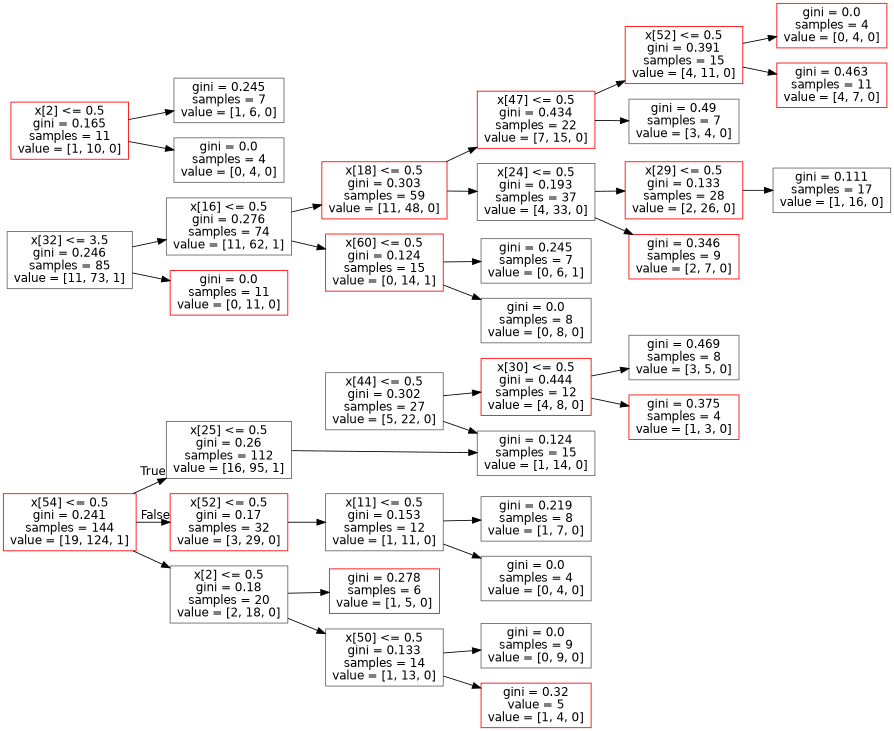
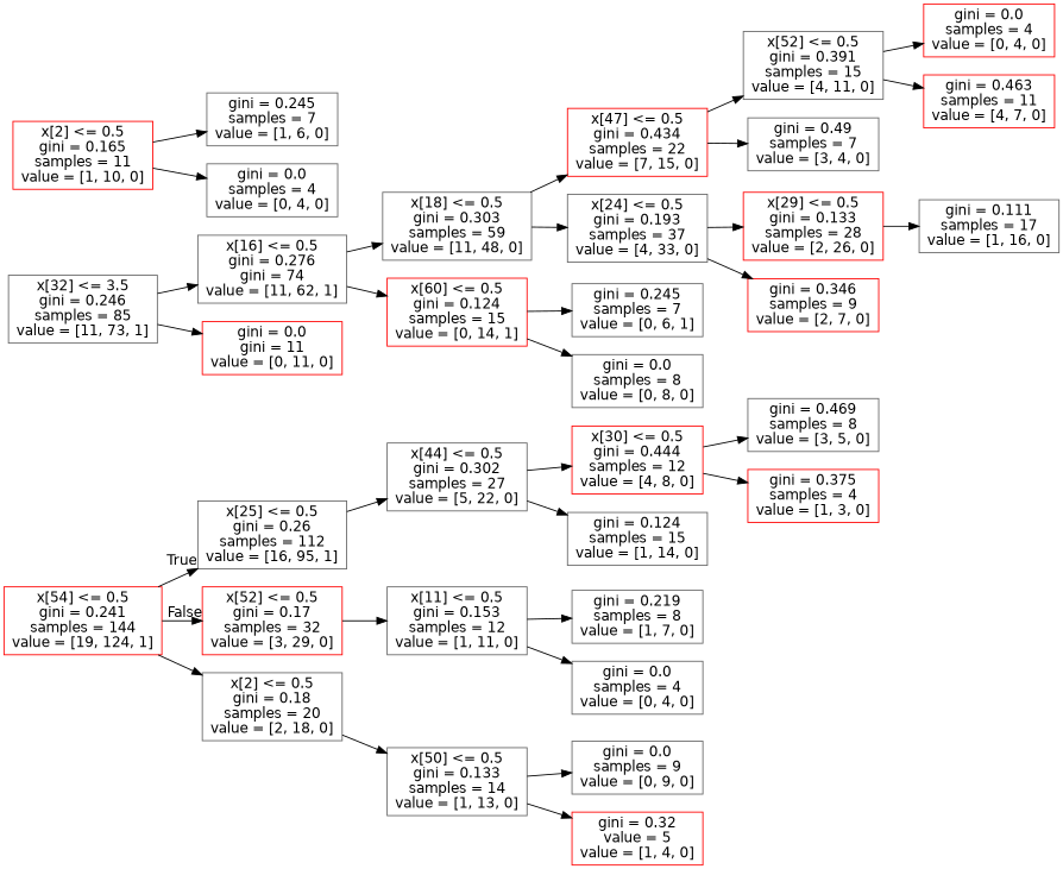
  digraph {
    rankdir=LR
    node [color=gray40 fontname=helvetica shape=box]
    edge [fontname=helvetica]
    n1 [color=red label="x[54] <= 0.5\ngini = 0.241\nsamples = 144\nvalue = [19, 124, 1]"]
    n2 [label="x[25] <= 0.5\ngini = 0.26\nsamples = 112\nvalue = [16, 95, 1]"]
    n3 [color=red label="x[52] <= 0.5\ngini = 0.17\nsamples = 32\nvalue = [3, 29, 0]"]
    n4 [label="x[2] <= 0.5\ngini = 0.18\nsamples = 20\nvalue = [2, 18, 0]"]
    n5 [label="x[44] <= 0.5\ngini = 0.302\nsamples = 27\nvalue = [5, 22, 0]"]
    n6 [label="x[11] <= 0.5\ngini = 0.153\nsamples = 12\nvalue = [1, 11, 0]"]
    n7 [label="x[32] <= 3.5\ngini = 0.246\nsamples = 85\nvalue = [11, 73, 1]"]
-   n8 [label="x[16] <= 0.5\ngini = 0.276\nsamples = 74\nvalue = [11, 62, 1]"]
-   n9 [color=red label="gini = 0.0\nsamples = 11\nvalue = [0, 11, 0]"]
+   n8 [label="x[16] <= 0.5\ngini = 0.276\ngini = 74\nvalue = [11, 62, 1]"]
+   n9 [color=red label="gini = 0.0\ngini = 11\nvalue = [0, 11, 0]"]
    n10 [color=red label="x[30] <= 0.5\ngini = 0.444\nsamples = 12\nvalue = [4, 8, 0]"]
    n11 [label="gini = 0.124\nsamples = 15\nvalue = [1, 14, 0]"]
-   n12 [color=red label="x[18] <= 0.5\ngini = 0.303\nsamples = 59\nvalue = [11, 48, 0]"]
+   n12 [label="x[18] <= 0.5\ngini = 0.303\nsamples = 59\nvalue = [11, 48, 0]"]
    n13 [color=red label="x[60] <= 0.5\ngini = 0.124\nsamples = 15\nvalue = [0, 14, 1]"]
    n14 [color=red label="x[47] <= 0.5\ngini = 0.434\nsamples = 22\nvalue = [7, 15, 0]"]
    n15 [label="x[24] <= 0.5\ngini = 0.193\nsamples = 37\nvalue = [4, 33, 0]"]
    n16 [label="gini = 0.245\nsamples = 7\nvalue = [0, 6, 1]"]
    n17 [label="gini = 0.0\nsamples = 8\nvalue = [0, 8, 0]"]
-   n18 [color=red label="x[52] <= 0.5\ngini = 0.391\nsamples = 15\nvalue = [4, 11, 0]"]
+   n18 [label="x[52] <= 0.5\ngini = 0.391\nsamples = 15\nvalue = [4, 11, 0]"]
    n19 [label="gini = 0.49\nsamples = 7\nvalue = [3, 4, 0]"]
    n20 [color=red label="x[29] <= 0.5\ngini = 0.133\nsamples = 28\nvalue = [2, 26, 0]"]
    n21 [color=red label="gini = 0.346\nsamples = 9\nvalue = [2, 7, 0]"]
    n22 [color=red label="gini = 0.0\nsamples = 4\nvalue = [0, 4, 0]"]
    n23 [color=red label="gini = 0.463\nsamples = 11\nvalue = [4, 7, 0]"]
    n24 [label="gini = 0.111\nsamples = 17\nvalue = [1, 16, 0]"]
    n25 [color=red label="x[2] <= 0.5\ngini = 0.165\nsamples = 11\nvalue = [1, 10, 0]"]
    n26 [label="gini = 0.245\nsamples = 7\nvalue = [1, 6, 0]"]
    n27 [label="gini = 0.0\nsamples = 4\nvalue = [0, 4, 0]"]
    n28 [label="gini = 0.469\nsamples = 8\nvalue = [3, 5, 0]"]
    n29 [color=red label="gini = 0.375\nsamples = 4\nvalue = [1, 3, 0]"]
    n30 [label="gini = 0.219\nsamples = 8\nvalue = [1, 7, 0]"]
    n31 [label="gini = 0.0\nsamples = 4\nvalue = [0, 4, 0]"]
-   n32 [color=red label="gini = 0.278\nsamples = 6\nvalue = [1, 5, 0]"]
    n33 [label="x[50] <= 0.5\ngini = 0.133\nsamples = 14\nvalue = [1, 13, 0]"]
    n34 [label="gini = 0.0\nsamples = 9\nvalue = [0, 9, 0]"]
    n35 [color=red label="gini = 0.32\nvalue = 5\nvalue = [1, 4, 0]"]
    n1 -> n2 [headlabel=True labelangle=45 labeldistance=2.5]
    n1 -> n3 [headlabel=False labelangle=-45 labeldistance=2.5]
    n1 -> n4
-   n2 -> n11
+   n2 -> n5
    n3 -> n6
-   n4 -> n32
    n4 -> n33
    n5 -> n10
    n5 -> n11
    n6 -> n30
    n6 -> n31
    n7 -> n8
    n7 -> n9
    n8 -> n12
    n8 -> n13
    n10 -> n28
    n10 -> n29
    n12 -> n14
    n12 -> n15
    n13 -> n16
    n13 -> n17
    n14 -> n18
    n14 -> n19
    n15 -> n20
    n15 -> n21
    n18 -> n22
    n18 -> n23
    n20 -> n24
    n25 -> n26
    n25 -> n27
    n33 -> n34
    n33 -> n35
  }
